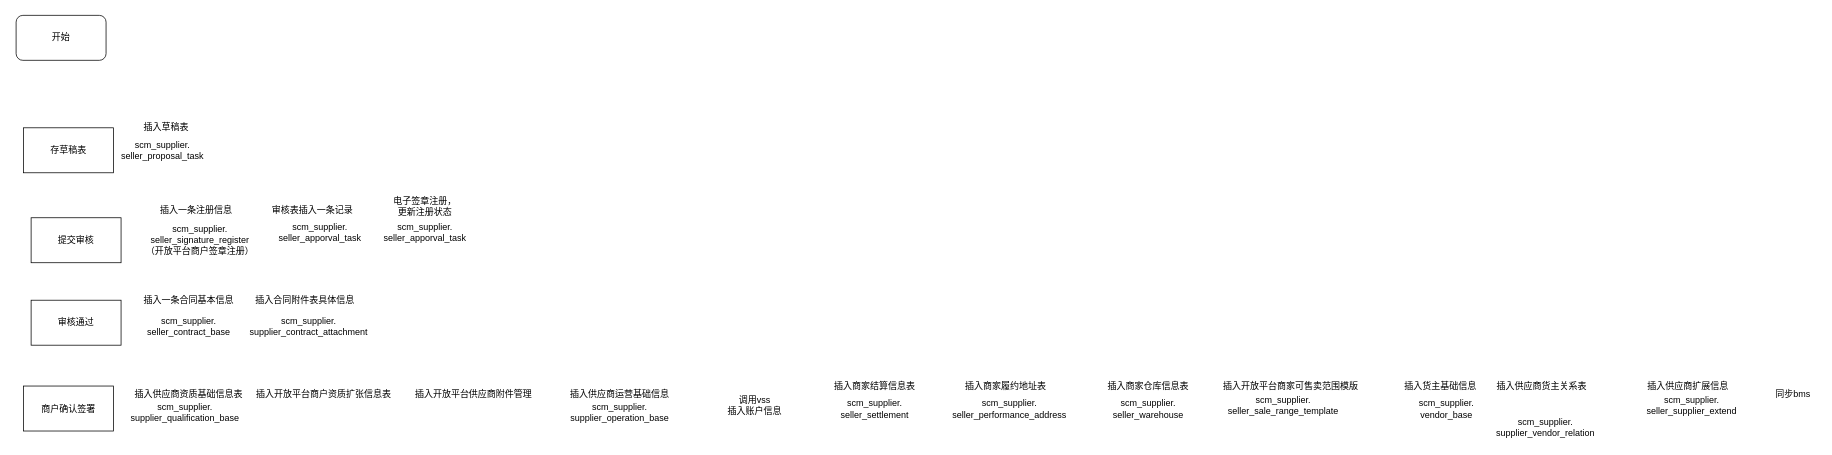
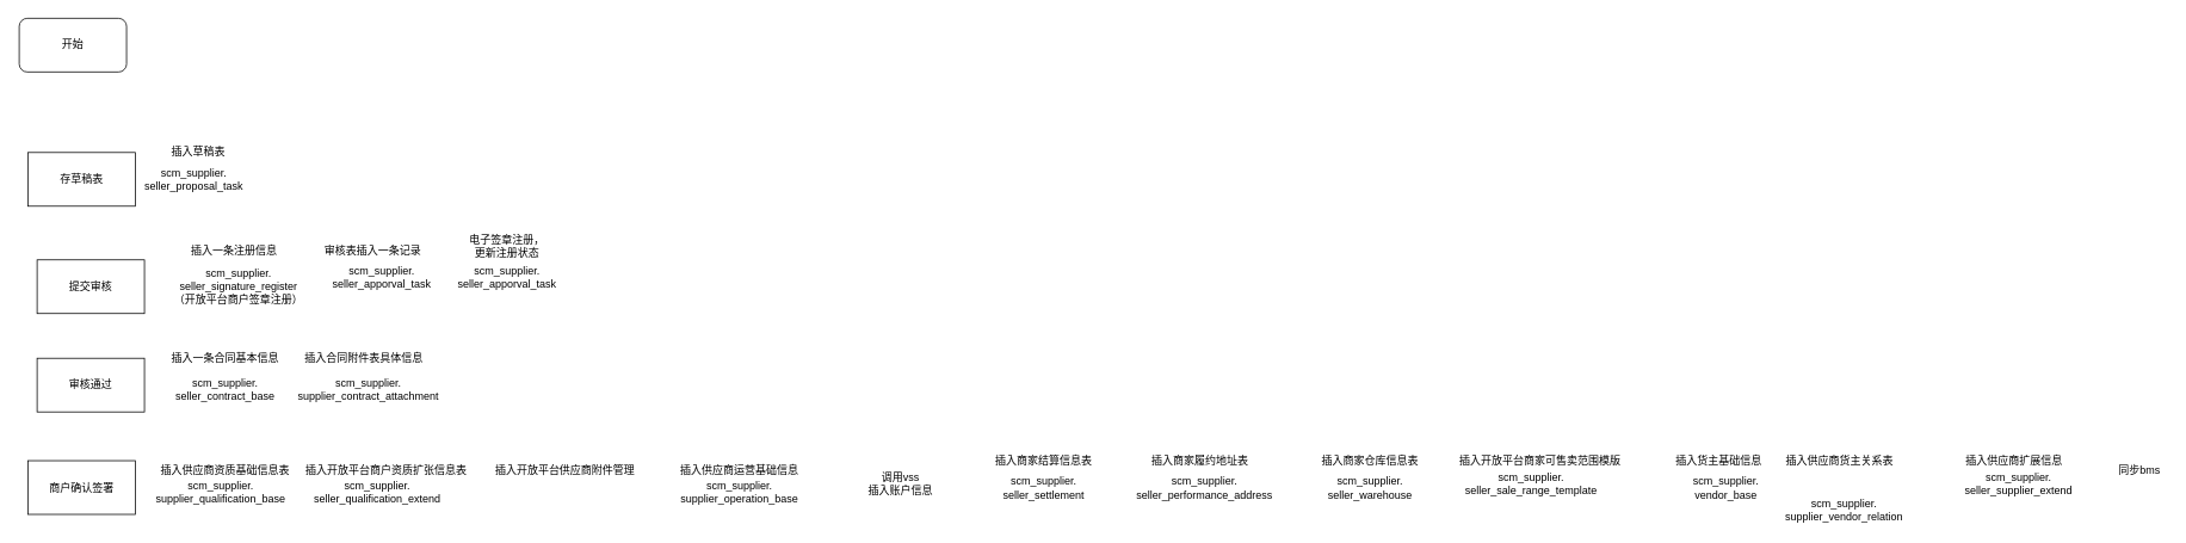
  <mxCell id="0" />
  <mxCell id="1" parent="0" />
  <mxCell id="2" value="开始" style="rounded=1;whiteSpace=wrap;html=1;" parent="1" vertex="1"><mxGeometry x="20" y="20" width="120" height="60" as="geometry" /></mxCell>
  <mxCell id="3" value="存草稿表" style="rounded=0;whiteSpace=wrap;html=1;" parent="1" vertex="1"><mxGeometry x="30" y="170" width="120" height="60" as="geometry" /></mxCell>
  <mxCell id="4" value="&lt;div&gt;scm_supplier.&lt;/div&gt;&lt;div&gt;seller_proposal_task&lt;/div&gt;" style="text;html=1;resizable=0;autosize=1;align=center;verticalAlign=middle;points=[];fillColor=none;strokeColor=none;rounded=0;fontColor=#000000;" vertex="1" parent="1"><mxGeometry x="150" y="185" width="130" height="30" as="geometry" /></mxCell>
  <mxCell id="5" value="提交审核" style="rounded=0;whiteSpace=wrap;html=1;fontColor=#000000;" vertex="1" parent="1"><mxGeometry x="40" y="290" width="120" height="60" as="geometry" /></mxCell>
  <mxCell id="6" value="&lt;div&gt;scm_supplier.&lt;/div&gt;&lt;div&gt;seller_apporval_task&lt;br&gt;&lt;/div&gt;" style="text;html=1;resizable=0;autosize=1;align=center;verticalAlign=middle;points=[];fillColor=none;strokeColor=none;rounded=0;fontColor=#000000;" vertex="1" parent="1"><mxGeometry x="360" y="295" width="130" height="30" as="geometry" /></mxCell>
  <mxCell id="7" value="审核通过" style="rounded=0;whiteSpace=wrap;html=1;fontColor=#000000;" vertex="1" parent="1"><mxGeometry x="40" y="400" width="120" height="60" as="geometry" /></mxCell>
  <mxCell id="8" value="&lt;div&gt;scm_supplier.&lt;/div&gt;&lt;div&gt;seller_signature_register&lt;/div&gt;&lt;div&gt;（开放平台商户签章注册）&lt;br&gt;&lt;/div&gt;" style="text;html=1;resizable=0;autosize=1;align=center;verticalAlign=middle;points=[];fillColor=none;strokeColor=none;rounded=0;fontColor=#000000;" vertex="1" parent="1"><mxGeometry x="185" y="295" width="160" height="50" as="geometry" /></mxCell>
  <mxCell id="9" value="插入一条注册信息" style="text;html=1;resizable=0;autosize=1;align=center;verticalAlign=middle;points=[];fillColor=none;strokeColor=none;rounded=0;fontColor=#000000;" vertex="1" parent="1"><mxGeometry x="205" y="270" width="110" height="20" as="geometry" /></mxCell>
  <mxCell id="10" value="审核表插入一条记录" style="text;html=1;resizable=0;autosize=1;align=center;verticalAlign=middle;points=[];fillColor=none;strokeColor=none;rounded=0;fontColor=#000000;" vertex="1" parent="1"><mxGeometry x="355" y="270" width="120" height="20" as="geometry" /></mxCell>
  <mxCell id="11" value="插入草稿表" style="text;html=1;resizable=0;autosize=1;align=center;verticalAlign=middle;points=[];fillColor=none;strokeColor=none;rounded=0;fontColor=#000000;" vertex="1" parent="1"><mxGeometry x="180" y="160" width="80" height="20" as="geometry" /></mxCell>
  <mxCell id="12" value="&lt;div&gt;scm_supplier.&lt;/div&gt;&lt;div&gt;seller_apporval_task&lt;br&gt;&lt;/div&gt;" style="text;html=1;resizable=0;autosize=1;align=center;verticalAlign=middle;points=[];fillColor=none;strokeColor=none;rounded=0;fontColor=#000000;" vertex="1" parent="1"><mxGeometry x="500" y="295" width="130" height="30" as="geometry" /></mxCell>
  <mxCell id="13" value="电子签章注册，&lt;br&gt;更新注册状态" style="text;html=1;resizable=0;autosize=1;align=center;verticalAlign=middle;points=[];fillColor=none;strokeColor=none;rounded=0;fontColor=#000000;" vertex="1" parent="1"><mxGeometry x="515" y="260" width="100" height="30" as="geometry" /></mxCell>
  <mxCell id="14" value="&lt;div&gt;scm_supplier.&lt;/div&gt;&lt;div&gt;seller_contract_base&lt;br&gt;&lt;/div&gt;" style="text;html=1;resizable=0;autosize=1;align=center;verticalAlign=middle;points=[];fillColor=none;strokeColor=none;rounded=0;fontColor=#000000;" vertex="1" parent="1"><mxGeometry x="185" y="420" width="130" height="30" as="geometry" /></mxCell>
  <mxCell id="15" value="插入一条合同基本信息" style="text;html=1;resizable=0;autosize=1;align=center;verticalAlign=middle;points=[];fillColor=none;strokeColor=none;rounded=0;fontColor=#000000;" vertex="1" parent="1"><mxGeometry x="180" y="390" width="140" height="20" as="geometry" /></mxCell>
  <mxCell id="16" value="&lt;div&gt;scm_supplier.&lt;/div&gt;&lt;div&gt;supplier_contract_attachment&lt;br&gt;&lt;/div&gt;" style="text;html=1;resizable=0;autosize=1;align=center;verticalAlign=middle;points=[];fillColor=none;strokeColor=none;rounded=0;fontColor=#000000;" vertex="1" parent="1"><mxGeometry x="325" y="420" width="170" height="30" as="geometry" /></mxCell>
  <mxCell id="17" value="插入合同附件表具体信息" style="text;html=1;resizable=0;autosize=1;align=center;verticalAlign=middle;points=[];fillColor=none;strokeColor=none;rounded=0;fontColor=#000000;" vertex="1" parent="1"><mxGeometry x="330" y="390" width="150" height="20" as="geometry" /></mxCell>
  <mxCell id="18" value="商户确认签署" style="rounded=0;whiteSpace=wrap;html=1;fontColor=#000000;" vertex="1" parent="1"><mxGeometry x="30" y="514.5" width="120" height="60" as="geometry" /></mxCell>
  <mxCell id="19" value="&lt;div&gt;scm_supplier.&lt;/div&gt;&lt;div&gt;supplier_qualification_base&lt;br&gt;&lt;/div&gt;" style="text;html=1;resizable=0;autosize=1;align=center;verticalAlign=middle;points=[];fillColor=none;strokeColor=none;rounded=0;fontColor=#000000;" vertex="1" parent="1"><mxGeometry x="165" y="535" width="160" height="30" as="geometry" /></mxCell>
  <mxCell id="20" value="插入供应商资质基础信息表" style="text;html=1;resizable=0;autosize=1;align=center;verticalAlign=middle;points=[];fillColor=none;strokeColor=none;rounded=0;fontColor=#000000;" vertex="1" parent="1"><mxGeometry x="170" y="515" width="160" height="20" as="geometry" /></mxCell>
+ <mxCell id="21" value="&lt;div&gt;scm_supplier.&lt;/div&gt;&lt;div&gt;seller_qualification_extend&lt;br&gt;&lt;/div&gt;" style="text;html=1;resizable=0;autosize=1;align=center;verticalAlign=middle;points=[];fillColor=none;strokeColor=none;rounded=0;fontColor=#000000;" vertex="1" parent="1"><mxGeometry x="340" y="535" width="160" height="30" as="geometry" /></mxCell>
  <mxCell id="22" value="插入开放平台商户资质扩张信息表" style="text;html=1;resizable=0;autosize=1;align=center;verticalAlign=middle;points=[];fillColor=none;strokeColor=none;rounded=0;fontColor=#000000;" vertex="1" parent="1"><mxGeometry x="330" y="515" width="200" height="20" as="geometry" /></mxCell>
  <mxCell id="23" value="插入开放平台供应商附件管理" style="text;html=1;resizable=0;autosize=1;align=center;verticalAlign=middle;points=[];fillColor=none;strokeColor=none;rounded=0;fontColor=#000000;" vertex="1" parent="1"><mxGeometry x="545" y="515" width="170" height="20" as="geometry" /></mxCell>
  <mxCell id="24" value="&lt;div&gt;scm_supplier.&lt;/div&gt;&lt;div&gt;supplier_operation_base&lt;br&gt;&lt;/div&gt;" style="text;html=1;resizable=0;autosize=1;align=center;verticalAlign=middle;points=[];fillColor=none;strokeColor=none;rounded=0;fontColor=#000000;" vertex="1" parent="1"><mxGeometry x="750" y="535" width="150" height="30" as="geometry" /></mxCell>
  <mxCell id="25" value="插入供应商运营基础信息" style="text;html=1;resizable=0;autosize=1;align=center;verticalAlign=middle;points=[];fillColor=none;strokeColor=none;rounded=0;fontColor=#000000;" vertex="1" parent="1"><mxGeometry x="750" y="515" width="150" height="20" as="geometry" /></mxCell>
  <mxCell id="26" value="调用vss&lt;br&gt;插入账户信息" style="text;html=1;resizable=0;autosize=1;align=center;verticalAlign=middle;points=[];fillColor=none;strokeColor=none;rounded=0;fontColor=#000000;" vertex="1" parent="1"><mxGeometry x="960" y="525" width="90" height="30" as="geometry" /></mxCell>
  <mxCell id="27" value="&lt;div&gt;scm_supplier.&lt;/div&gt;&lt;div&gt;seller_settlement&lt;br&gt;&lt;/div&gt;" style="text;html=1;resizable=0;autosize=1;align=center;verticalAlign=middle;points=[];fillColor=none;strokeColor=none;rounded=0;fontColor=#000000;" vertex="1" parent="1"><mxGeometry x="1110" y="529.5" width="110" height="30" as="geometry" /></mxCell>
  <mxCell id="28" value="插入商家结算信息表" style="text;html=1;resizable=0;autosize=1;align=center;verticalAlign=middle;points=[];fillColor=none;strokeColor=none;rounded=0;fontColor=#000000;" vertex="1" parent="1"><mxGeometry x="1105" y="505" width="120" height="20" as="geometry" /></mxCell>
  <mxCell id="29" value="&lt;div&gt;scm_supplier.&lt;/div&gt;&lt;div&gt;seller_performance_address&lt;br&gt;&lt;/div&gt;" style="text;html=1;resizable=0;autosize=1;align=center;verticalAlign=middle;points=[];fillColor=none;strokeColor=none;rounded=0;fontColor=#000000;" vertex="1" parent="1"><mxGeometry x="1260" y="529.5" width="170" height="30" as="geometry" /></mxCell>
  <mxCell id="30" value="插入商家履约地址表" style="text;html=1;resizable=0;autosize=1;align=center;verticalAlign=middle;points=[];fillColor=none;strokeColor=none;rounded=0;fontColor=#000000;" vertex="1" parent="1"><mxGeometry x="1280" y="505" width="120" height="20" as="geometry" /></mxCell>
  <mxCell id="31" value="&lt;div&gt;scm_supplier.&lt;/div&gt;&lt;div&gt;seller_warehouse&lt;br&gt;&lt;/div&gt;" style="text;html=1;resizable=0;autosize=1;align=center;verticalAlign=middle;points=[];fillColor=none;strokeColor=none;rounded=0;fontColor=#000000;" vertex="1" parent="1"><mxGeometry x="1475" y="529.5" width="110" height="30" as="geometry" /></mxCell>
  <mxCell id="32" value="插入商家仓库信息表" style="text;html=1;resizable=0;autosize=1;align=center;verticalAlign=middle;points=[];fillColor=none;strokeColor=none;rounded=0;fontColor=#000000;" vertex="1" parent="1"><mxGeometry x="1470" y="505" width="120" height="20" as="geometry" /></mxCell>
  <mxCell id="33" value="&lt;div&gt;scm_supplier.&lt;/div&gt;&lt;div&gt;seller_sale_range_template&lt;br&gt;&lt;/div&gt;" style="text;html=1;resizable=0;autosize=1;align=center;verticalAlign=middle;points=[];fillColor=none;strokeColor=none;rounded=0;fontColor=#000000;" vertex="1" parent="1"><mxGeometry x="1630" y="525" width="160" height="30" as="geometry" /></mxCell>
  <mxCell id="34" value="插入开放平台商家可售卖范围模版" style="text;html=1;resizable=0;autosize=1;align=center;verticalAlign=middle;points=[];fillColor=none;strokeColor=none;rounded=0;fontColor=#000000;" vertex="1" parent="1"><mxGeometry x="1620" y="505" width="200" height="20" as="geometry" /></mxCell>
  <mxCell id="35" value="&lt;div&gt;scm_supplier.&lt;/div&gt;&lt;div&gt;vendor_base&lt;br&gt;&lt;/div&gt;" style="text;html=1;resizable=0;autosize=1;align=center;verticalAlign=middle;points=[];fillColor=none;strokeColor=none;rounded=0;fontColor=#000000;" vertex="1" parent="1"><mxGeometry x="1883" y="529.5" width="90" height="30" as="geometry" /></mxCell>
  <mxCell id="36" value="插入货主基础信息" style="text;html=1;resizable=0;autosize=1;align=center;verticalAlign=middle;points=[];fillColor=none;strokeColor=none;rounded=0;fontColor=#000000;" vertex="1" parent="1"><mxGeometry x="1865" y="505" width="110" height="20" as="geometry" /></mxCell>
  <mxCell id="37" value="&lt;div&gt;scm_supplier.&lt;/div&gt;&lt;div&gt;supplier_vendor_relation&lt;br&gt;&lt;/div&gt;" style="text;html=1;resizable=0;autosize=1;align=center;verticalAlign=middle;points=[];fillColor=none;strokeColor=none;rounded=0;fontColor=#000000;" vertex="1" parent="1"><mxGeometry x="1985" y="555" width="150" height="30" as="geometry" /></mxCell>
  <mxCell id="38" value="插入供应商货主关系表" style="text;html=1;resizable=0;autosize=1;align=center;verticalAlign=middle;points=[];fillColor=none;strokeColor=none;rounded=0;fontColor=#000000;" vertex="1" parent="1"><mxGeometry x="1985" y="505" width="140" height="20" as="geometry" /></mxCell>
  <mxCell id="39" value="&lt;div&gt;scm_supplier.&lt;/div&gt;&lt;div&gt;seller_supplier_extend&lt;br&gt;&lt;/div&gt;" style="text;html=1;resizable=0;autosize=1;align=center;verticalAlign=middle;points=[];fillColor=none;strokeColor=none;rounded=0;fontColor=#000000;" vertex="1" parent="1"><mxGeometry x="2185" y="525" width="140" height="30" as="geometry" /></mxCell>
  <mxCell id="40" value="插入供应商扩展信息" style="text;html=1;resizable=0;autosize=1;align=center;verticalAlign=middle;points=[];fillColor=none;strokeColor=none;rounded=0;fontColor=#000000;" vertex="1" parent="1"><mxGeometry x="2190" y="505" width="120" height="20" as="geometry" /></mxCell>
  <mxCell id="41" value="同步bms" style="text;html=1;resizable=0;autosize=1;align=center;verticalAlign=middle;points=[];fillColor=none;strokeColor=none;rounded=0;fontColor=#000000;" vertex="1" parent="1"><mxGeometry x="2360" y="515" width="60" height="20" as="geometry" /></mxCell>
